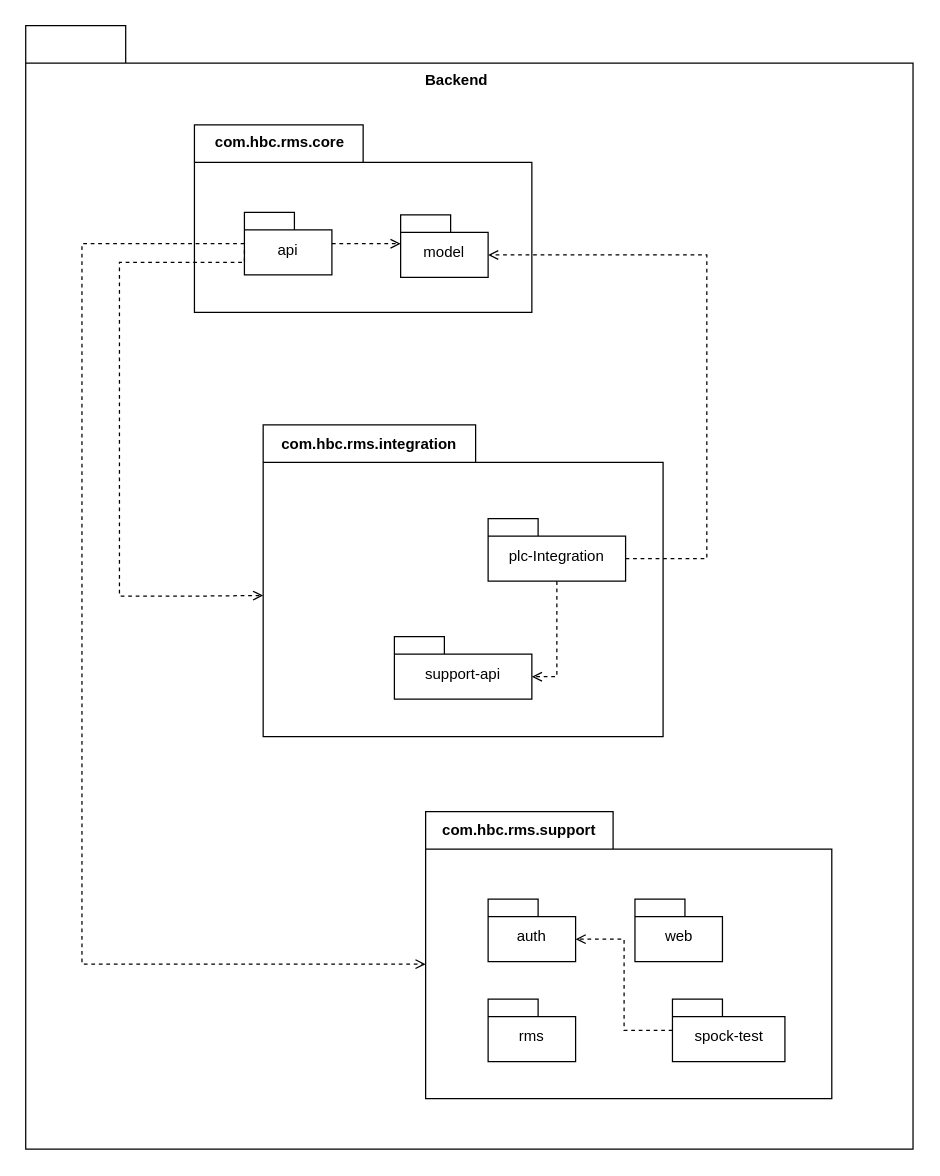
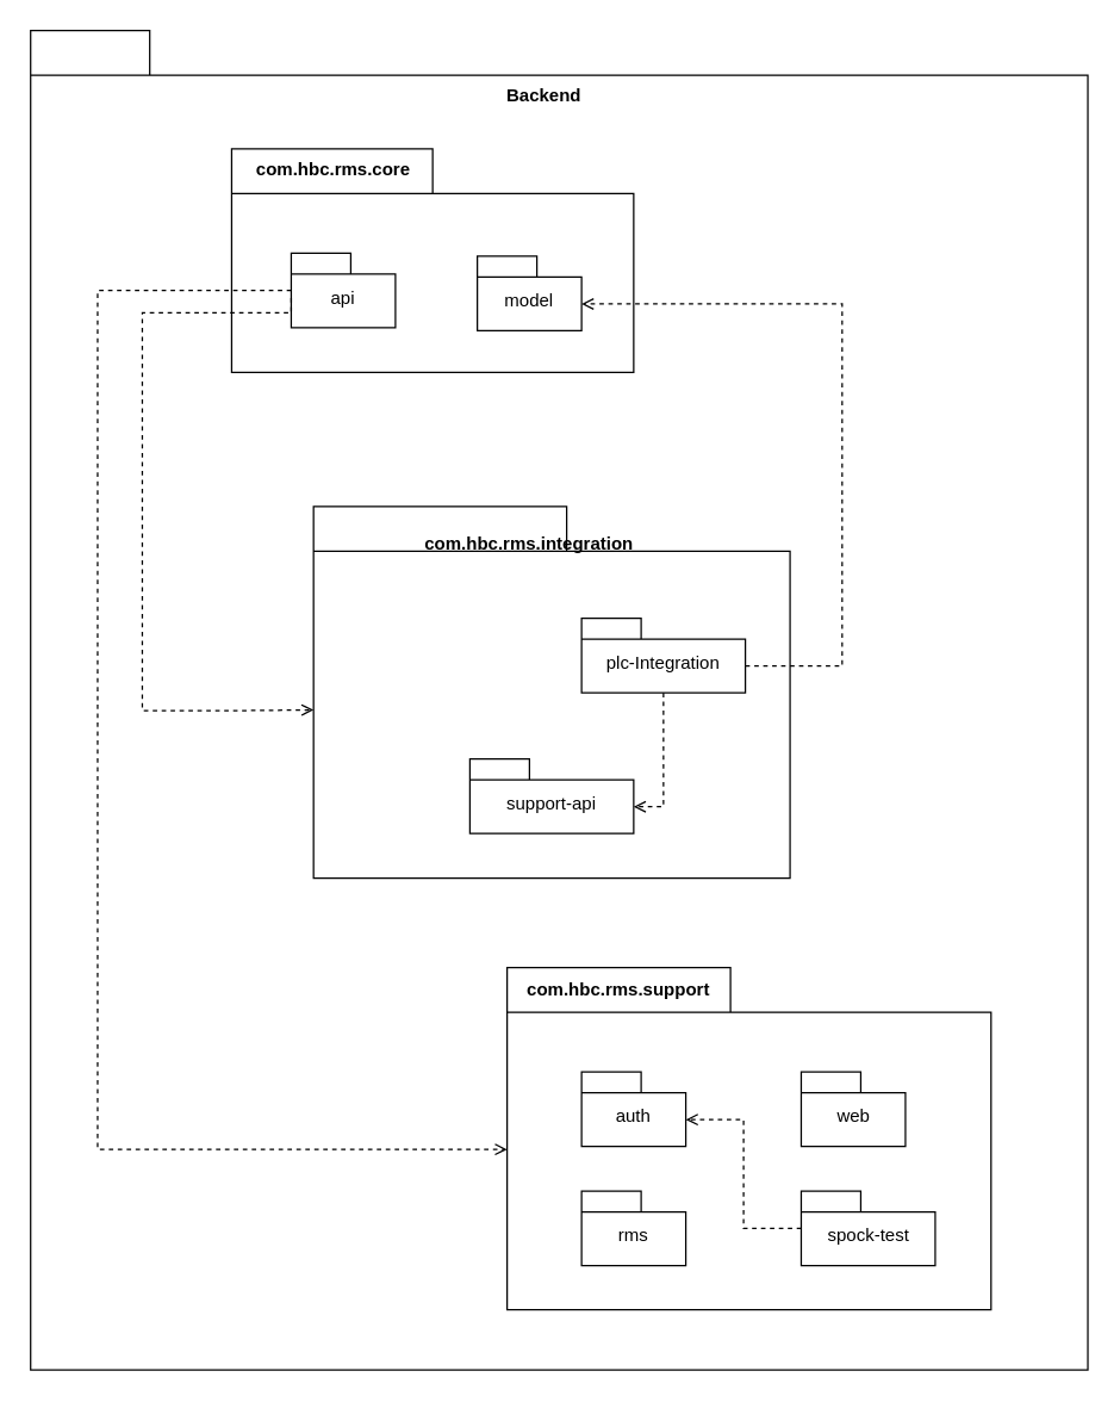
  <mxCell id="0" />
  <mxCell id="1" parent="0" />
  <mxCell id="2" value="" style="shape=folder;fontStyle=1;tabWidth=80;tabHeight=30;tabPosition=left;html=1;boundedLbl=1;whiteSpace=wrap;" vertex="1" parent="1"><mxGeometry x="20" y="20" width="710" height="899" as="geometry" /></mxCell>
  <mxCell id="3" value="&lt;b&gt;Backend&lt;/b&gt;" style="text;html=1;align=center;verticalAlign=middle;whiteSpace=wrap;rounded=0;" vertex="1" parent="1"><mxGeometry x="335" y="49" width="60" height="30" as="geometry" /></mxCell>
  <mxCell id="4" value="" style="shape=folder;fontStyle=1;spacingTop=10;tabWidth=135;tabHeight=30;tabPosition=left;html=1;whiteSpace=wrap;" vertex="1" parent="1"><mxGeometry x="155" y="99.5" width="270" height="150" as="geometry" /></mxCell>
  <mxCell id="5" value="com.hbc.rms.core" style="text;html=1;align=center;verticalAlign=middle;whiteSpace=wrap;rounded=0;fontStyle=1" vertex="1" parent="1"><mxGeometry x="176" y="109" width="95" height="10" as="geometry" /></mxCell>
  <mxCell id="6" value="" style="shape=folder;fontStyle=1;spacingTop=10;tabWidth=170;tabHeight=30;tabPosition=left;html=1;whiteSpace=wrap;" vertex="1" parent="1"><mxGeometry x="210" y="339.5" width="320" height="249.5" as="geometry" /></mxCell>
- <mxCell id="7" value="com.hbc.rms.integration" style="text;html=1;align=center;verticalAlign=middle;whiteSpace=wrap;rounded=0;fontStyle=1" vertex="1" parent="1"><mxGeometry x="210" y="339.5" width="170" height="30" as="geometry" /></mxCell>
+ <mxCell id="7" value="com.hbc.rms.integration" style="text;html=1;align=center;verticalAlign=middle;whiteSpace=wrap;rounded=0;fontStyle=1" vertex="1" parent="1"><mxGeometry x="270" y="349.5" width="170" height="30" as="geometry" /></mxCell>
  <mxCell id="8" value="api" style="shape=folder;fontStyle=0;spacingTop=10;tabWidth=40;tabHeight=14;tabPosition=left;html=1;whiteSpace=wrap;" vertex="1" parent="1"><mxGeometry x="195" y="169.5" width="70" height="50" as="geometry" /></mxCell>
  <mxCell id="9" value="plc-Integration" style="shape=folder;fontStyle=0;spacingTop=10;tabWidth=40;tabHeight=14;tabPosition=left;html=1;whiteSpace=wrap;" vertex="1" parent="1"><mxGeometry x="390" y="414.5" width="110" height="50" as="geometry" /></mxCell>
  <mxCell id="10" value="model" style="shape=folder;fontStyle=0;spacingTop=10;tabWidth=40;tabHeight=14;tabPosition=left;html=1;whiteSpace=wrap;" vertex="1" parent="1"><mxGeometry x="320" y="171.5" width="70" height="50" as="geometry" /></mxCell>
  <mxCell id="11" value="support-api" style="shape=folder;fontStyle=0;spacingTop=10;tabWidth=40;tabHeight=14;tabPosition=left;html=1;whiteSpace=wrap;" vertex="1" parent="1"><mxGeometry x="315" y="509" width="110" height="50" as="geometry" /></mxCell>
  <mxCell id="12" value="" style="shape=folder;fontStyle=1;spacingTop=10;tabWidth=150;tabHeight=30;tabPosition=left;html=1;whiteSpace=wrap;" vertex="1" parent="1"><mxGeometry x="340" y="649" width="325" height="229.5" as="geometry" /></mxCell>
  <mxCell id="13" value="com.hbc.rms.support" style="text;html=1;align=center;verticalAlign=middle;whiteSpace=wrap;rounded=0;fontStyle=1" vertex="1" parent="1"><mxGeometry x="335" y="649" width="160" height="30" as="geometry" /></mxCell>
  <mxCell id="14" value="rms" style="shape=folder;fontStyle=0;spacingTop=10;tabWidth=40;tabHeight=14;tabPosition=left;html=1;whiteSpace=wrap;" vertex="1" parent="1"><mxGeometry x="390" y="799" width="70" height="50" as="geometry" /></mxCell>
  <mxCell id="15" value="spock-test" style="shape=folder;fontStyle=0;spacingTop=10;tabWidth=40;tabHeight=14;tabPosition=left;html=1;whiteSpace=wrap;" vertex="1" parent="1"><mxGeometry x="537.5" y="799" width="90" height="50" as="geometry" /></mxCell>
  <mxCell id="16" style="edgeStyle=orthogonalEdgeStyle;rounded=0;orthogonalLoop=1;jettySize=auto;html=1;entryX=0;entryY=0;entryDx=0;entryDy=136.5;entryPerimeter=0;dashed=1;endArrow=open;endFill=0;" edge="1" parent="1" target="6"><mxGeometry relative="1" as="geometry"><mxPoint x="195" y="199.499" as="sourcePoint" /><mxPoint x="210" y="461.47" as="targetPoint" /><Array as="points"><mxPoint x="195" y="209.5" /><mxPoint x="95" y="209.5" /><mxPoint x="95" y="476.5" /><mxPoint x="155" y="476.5" /></Array></mxGeometry></mxCell>
- <mxCell id="17" style="edgeStyle=orthogonalEdgeStyle;rounded=0;orthogonalLoop=1;jettySize=auto;html=1;entryX=0;entryY=0;entryDx=0;entryDy=23;entryPerimeter=0;dashed=1;endArrow=open;endFill=0;" edge="1" parent="1" source="8" target="10"><mxGeometry relative="1" as="geometry" /></mxCell>
  <mxCell id="18" style="edgeStyle=orthogonalEdgeStyle;rounded=0;orthogonalLoop=1;jettySize=auto;html=1;exitX=0.5;exitY=1;exitDx=0;exitDy=0;exitPerimeter=0;entryX=0;entryY=0;entryDx=110;entryDy=32;entryPerimeter=0;endArrow=open;endFill=0;dashed=1;" edge="1" parent="1" source="9" target="11"><mxGeometry relative="1" as="geometry" /></mxCell>
  <mxCell id="19" style="edgeStyle=orthogonalEdgeStyle;rounded=0;orthogonalLoop=1;jettySize=auto;html=1;exitX=0;exitY=0;exitDx=110;exitDy=32;exitPerimeter=0;entryX=0;entryY=0;entryDx=70;entryDy=32;entryPerimeter=0;endArrow=open;endFill=0;dashed=1;" edge="1" parent="1" source="9" target="10"><mxGeometry relative="1" as="geometry"><Array as="points"><mxPoint x="565" y="446.5" /><mxPoint x="565" y="203.5" /></Array></mxGeometry></mxCell>
  <mxCell id="20" value="auth" style="shape=folder;fontStyle=0;spacingTop=10;tabWidth=40;tabHeight=14;tabPosition=left;html=1;whiteSpace=wrap;" vertex="1" parent="1"><mxGeometry x="390" y="719" width="70" height="50" as="geometry" /></mxCell>
- <mxCell id="21" value="web" style="shape=folder;fontStyle=0;spacingTop=10;tabWidth=40;tabHeight=14;tabPosition=left;html=1;whiteSpace=wrap;" vertex="1" parent="1"><mxGeometry x="507.5" y="719" width="70" height="50" as="geometry" /></mxCell>
+ <mxCell id="21" value="web" style="shape=folder;fontStyle=0;spacingTop=10;tabWidth=40;tabHeight=14;tabPosition=left;html=1;whiteSpace=wrap;" vertex="1" parent="1"><mxGeometry x="537.5" y="719" width="70" height="50" as="geometry" /></mxCell>
  <mxCell id="22" style="edgeStyle=orthogonalEdgeStyle;rounded=0;orthogonalLoop=1;jettySize=auto;html=1;entryX=0;entryY=0;entryDx=0;entryDy=122;entryPerimeter=0;endArrow=open;endFill=0;dashed=1;" edge="1" parent="1" source="8" target="12"><mxGeometry relative="1" as="geometry"><Array as="points"><mxPoint x="65" y="195" /><mxPoint x="65" y="771" /></Array></mxGeometry></mxCell>
  <mxCell id="23" style="edgeStyle=orthogonalEdgeStyle;rounded=0;orthogonalLoop=1;jettySize=auto;html=1;entryX=0;entryY=0;entryDx=70;entryDy=32;entryPerimeter=0;dashed=1;endArrow=open;endFill=0;" edge="1" parent="1" source="15" target="20"><mxGeometry relative="1" as="geometry" /></mxCell>
